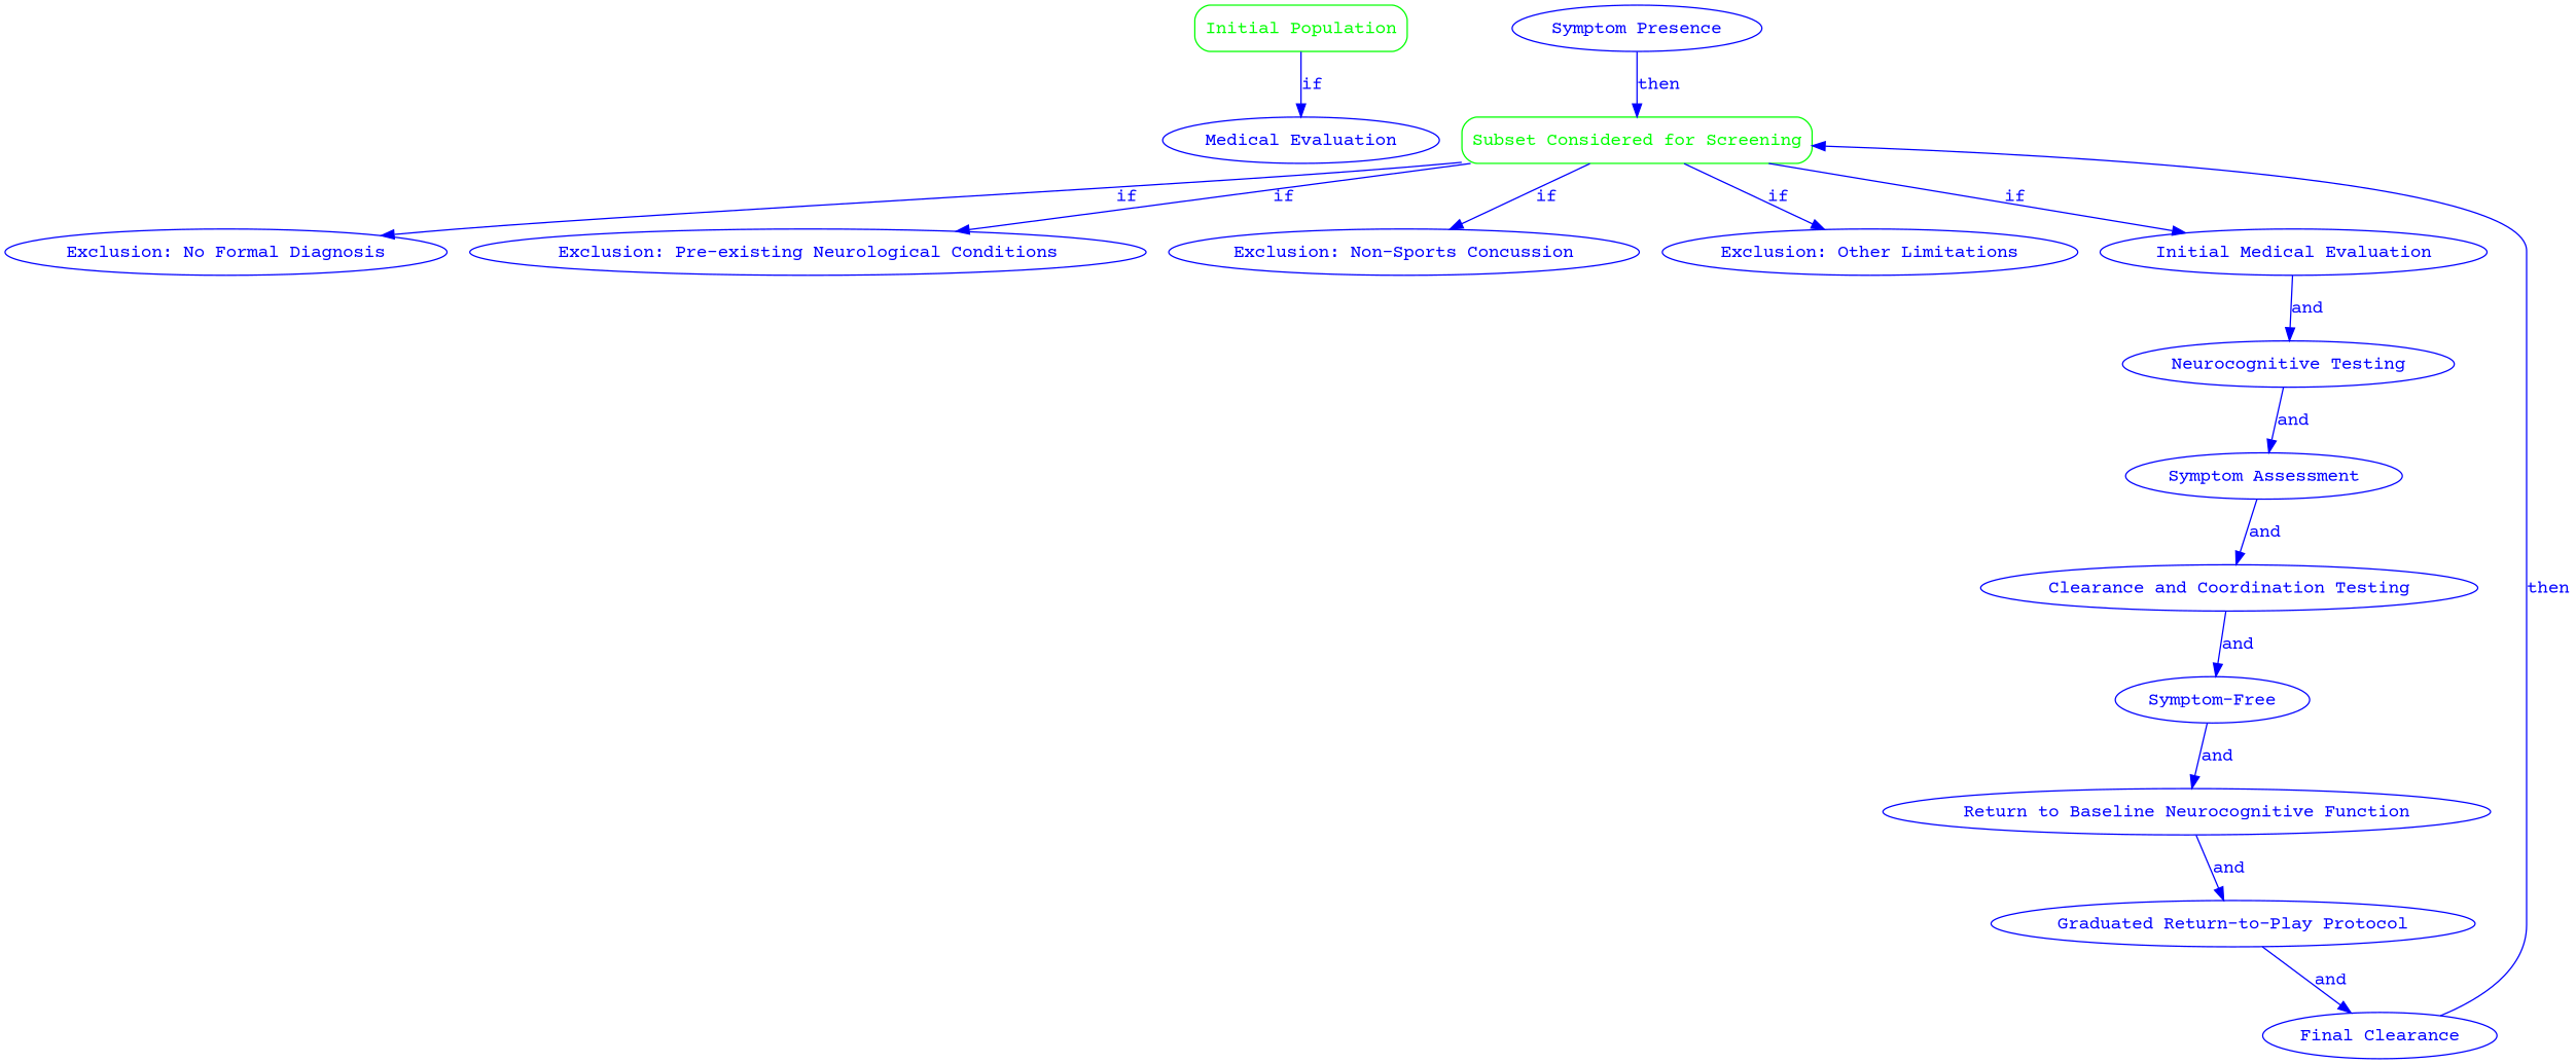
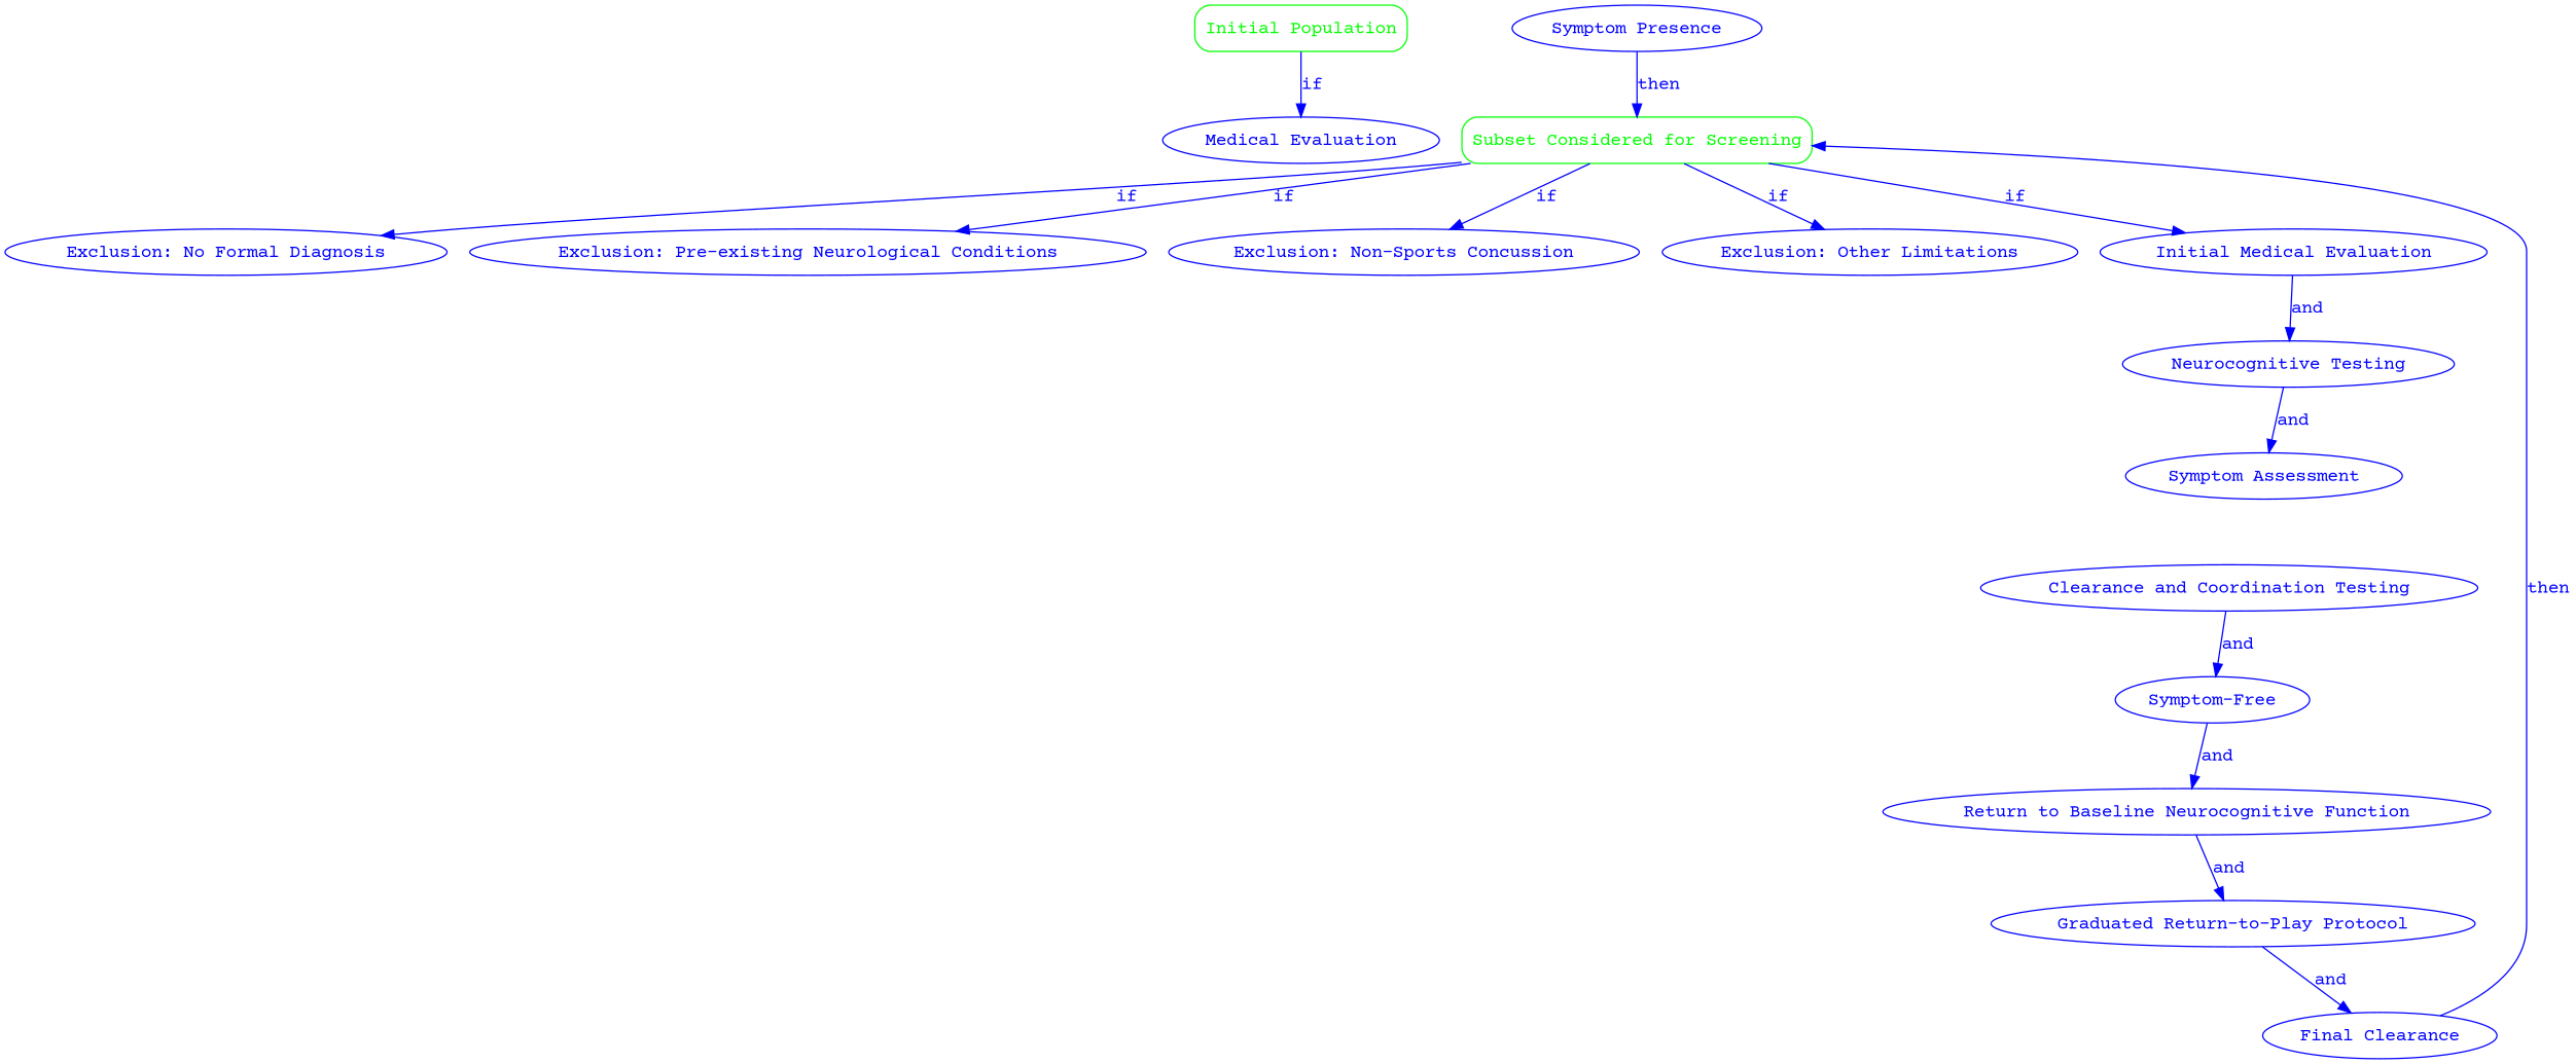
  digraph {
    fontname="Courier Prime"
    rankdir=TB
    node [color=blue fontcolor=blue fontname="Courier Prime" shape=ellipse]
    edge [color=blue fontcolor=blue fontname="Courier Prime"]
    n1 [color=green fontcolor=green label="Initial Population" shape=box style=rounded]
    n2 [label="Medical Evaluation"]
    n3 [color=green fontcolor=green label="Subset Considered for Screening" shape=box style=rounded]
    n4 [label="Exclusion: No Formal Diagnosis"]
    n5 [label="Exclusion: Pre-existing Neurological Conditions"]
    n6 [label="Exclusion: Non-Sports Concussion"]
    n7 [label="Exclusion: Other Limitations"]
    n8 [label="Initial Medical Evaluation"]
    n9 [label="Neurocognitive Testing"]
    n10 [label="Symptom Presence"]
    n11 [label="Symptom Assessment"]
    n12 [label="Clearance and Coordination Testing"]
    n13 [label="Symptom-Free"]
    n14 [label="Return to Baseline Neurocognitive Function"]
    n15 [label="Graduated Return-to-Play Protocol"]
    n16 [label="Final Clearance"]
    n1 -> n2 [label=if]
    n3 -> n4 [label=if]
    n3 -> n5 [label=if]
    n3 -> n6 [label=if]
    n3 -> n7 [label=if]
    n3 -> n8 [label=if]
    n8 -> n9 [label=and]
    n9 -> n11 [label=and]
    n10 -> n3 [label=then]
-   n11 -> n12 [label=and]
    n12 -> n13 [label=and]
    n13 -> n14 [label=and]
    n14 -> n15 [label=and]
    n15 -> n16 [label=and]
    n16 -> n3 [label=then]
  }
